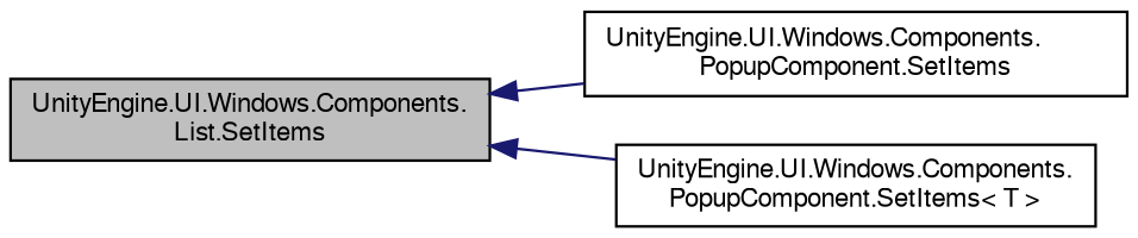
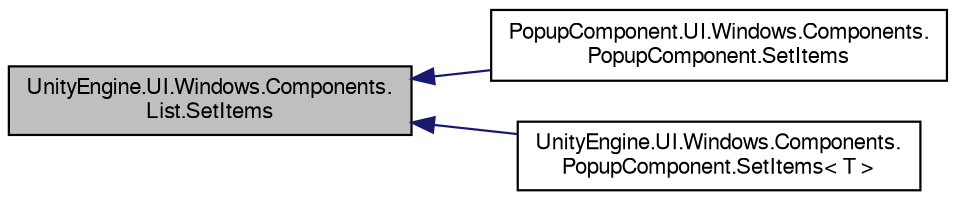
  digraph {
    rankdir=LR
    node [color=black fillcolor=white fontname=FreeSans fontsize=10 shape=record style=filled]
    edge [color=midnightblue dir=back fontname=FreeSans fontsize=10 labelfontname=FreeSans labelfontsize=10 style=solid]
    n1 [fillcolor=grey75 fontcolor=black height=0.2 label="UnityEngine.UI.Windows.Components.\lList.SetItems" width=0.4]
-   n2 [height=0.2 label="UnityEngine.UI.Windows.Components.\lPopupComponent.SetItems" width=0.4]
+   n2 [height=0.2 label="PopupComponent.UI.Windows.Components.\lPopupComponent.SetItems" width=0.4]
    n3 [height=0.2 label="UnityEngine.UI.Windows.Components.\lPopupComponent.SetItems\< T \>" width=0.4]
    n1 -> n2
    n1 -> n3
  }
